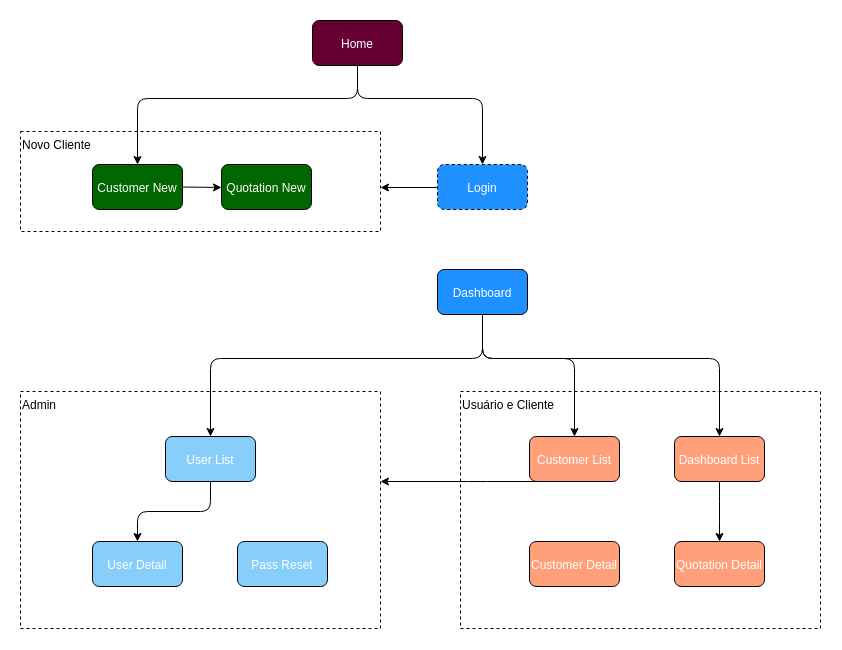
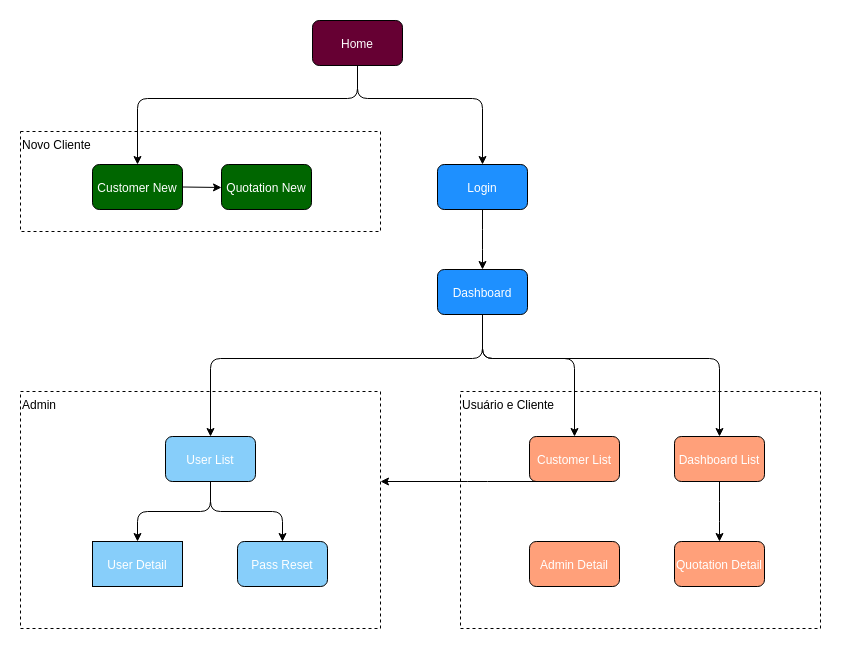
  <mxCell id="0" />
  <mxCell id="1" parent="0" />
  <mxCell id="2" value="Home" style="rounded=1;fillColor=#660033;fontColor=#ffffff;" parent="1" vertex="1"><mxGeometry x="312" y="20" width="90" height="45" as="geometry" /></mxCell>
- <mxCell id="3" value="Login" style="rounded=1;fillColor=#1E90FF;fontColor=#ffffff;flipV=0;flipH=1;dashed=1;" parent="1" vertex="1"><mxGeometry x="437" y="164" width="90" height="45" as="geometry" /></mxCell>
+ <mxCell id="3" value="Login" style="rounded=1;fillColor=#1E90FF;fontColor=#ffffff;flipV=0;flipH=1;" parent="1" vertex="1"><mxGeometry x="437" y="164" width="90" height="45" as="geometry" /></mxCell>
  <mxCell id="4" value="Dashboard" style="rounded=1;fillColor=#1E90FF;fontColor=#ffffff;flipV=0;flipH=1;" parent="1" vertex="1"><mxGeometry x="437" y="269" width="90" height="45" as="geometry" /></mxCell>
  <mxCell id="5" value="Admin" style="group;fillColor=none;strokeColor=black;dashed=1;container=0;align=left;verticalAlign=top;" parent="1" vertex="1"><mxGeometry x="20" y="391" width="360" height="237" as="geometry" /></mxCell>
  <mxCell id="6" value="Usuário e Cliente" style="group;fillColor=none;strokeColor=black;dashed=1;container=0;align=left;verticalAlign=top;" parent="1" vertex="1"><mxGeometry x="460" y="391" width="360" height="237" as="geometry" /></mxCell>
  <mxCell id="7" style="edgeStyle=elbowEdgeStyle;elbow=vertical;endArrow=classic;exitX=0.5;exitY=1;exitDx=0;exitDy=0;entryX=0.5;entryY=0;entryDx=0;entryDy=0;" parent="1" source="2" target="3" edge="1"><mxGeometry relative="1" as="geometry"><mxPoint x="457" y="88" as="sourcePoint" /><Array as="points"><mxPoint x="527" y="98" /></Array></mxGeometry></mxCell>
- <mxCell id="8" style="edgeStyle=elbowEdgeStyle;elbow=vertical;endArrow=classic;" parent="1" source="3" target="20" edge="1"><mxGeometry relative="1" as="geometry" /></mxCell>
+ <mxCell id="8" style="edgeStyle=elbowEdgeStyle;elbow=vertical;endArrow=classic;" parent="1" source="3" target="4" edge="1"><mxGeometry relative="1" as="geometry" /></mxCell>
  <mxCell id="9" style="edgeStyle=elbowEdgeStyle;elbow=vertical;endArrow=classic;exitX=0.5;exitY=1;exitDx=0;exitDy=0;entryX=0.5;entryY=0;entryDx=0;entryDy=0;" parent="1" source="4" target="11" edge="1"><mxGeometry relative="1" as="geometry"><mxPoint x="487" y="348" as="sourcePoint" /><Array as="points"><mxPoint x="437" y="358" /></Array></mxGeometry></mxCell>
  <mxCell id="10" style="edgeStyle=elbowEdgeStyle;elbow=vertical;endArrow=classic;entryX=0.5;entryY=0;entryDx=0;entryDy=0;exitX=0.5;exitY=1;exitDx=0;exitDy=0;" parent="1" source="4" target="14" edge="1"><mxGeometry relative="1" as="geometry"><mxPoint x="577" y="328" as="sourcePoint" /><mxPoint x="592" y="422" as="targetPoint" /><Array as="points"><mxPoint x="557" y="358" /></Array></mxGeometry></mxCell>
  <mxCell id="11" value="User List" style="rounded=1;fillColor=#87CEFA;fontColor=#ffffff;container=0;" parent="1" vertex="1"><mxGeometry x="165" y="436" width="90" height="45" as="geometry" /></mxCell>
- <mxCell id="12" value="User Detail" style="rounded=1;fillColor=#87CEFA;fontColor=#ffffff;container=0;" parent="1" vertex="1"><mxGeometry x="92" y="541" width="90" height="45" as="geometry" /></mxCell>
+ <mxCell id="12" value="User Detail" style="fillColor=#87CEFA;fontColor=#ffffff;container=0;rounded=0;" parent="1" vertex="1"><mxGeometry x="92" y="541" width="90" height="45" as="geometry" /></mxCell>
  <mxCell id="13" value="Pass Reset" style="rounded=1;fillColor=#87CEFA;fontColor=#ffffff;container=0;" parent="1" vertex="1"><mxGeometry x="237" y="541" width="90" height="45" as="geometry" /></mxCell>
  <mxCell id="14" value="Customer List" style="rounded=1;fillColor=#FFA07A;fontColor=#ffffff;flipV=0;flipH=1;" parent="1" vertex="1"><mxGeometry x="529" y="436" width="90" height="45" as="geometry" /></mxCell>
- <mxCell id="15" value="Customer Detail" style="rounded=1;fillColor=#FFA07A;fontColor=#ffffff;flipV=0;flipH=1;" parent="1" vertex="1"><mxGeometry x="529" y="541" width="90" height="45" as="geometry" /></mxCell>
+ <mxCell id="15" value="Admin Detail" style="rounded=1;fillColor=#FFA07A;fontColor=#ffffff;flipV=0;flipH=1;" parent="1" vertex="1"><mxGeometry x="529" y="541" width="90" height="45" as="geometry" /></mxCell>
  <mxCell id="16" value="Dashboard List" style="rounded=1;fillColor=#FFA07A;fontColor=#ffffff;" parent="1" vertex="1"><mxGeometry x="674" y="436" width="90" height="45" as="geometry" /></mxCell>
  <mxCell id="17" value="Quotation Detail" style="rounded=1;fillColor=#FFA07A;fontColor=#ffffff;flipV=1;" parent="1" vertex="1"><mxGeometry x="674" y="541" width="90" height="45" as="geometry" /></mxCell>
  <mxCell id="18" value="Customer New" style="rounded=1;fillColor=#006600;fontColor=#ffffff;" parent="1" vertex="1"><mxGeometry x="92" y="164" width="90" height="45" as="geometry" /></mxCell>
  <mxCell id="19" value="Quotation New" style="rounded=1;fillColor=#006600;fontColor=#ffffff;" parent="1" vertex="1"><mxGeometry x="221" y="164" width="90" height="45" as="geometry" /></mxCell>
  <mxCell id="20" value="Novo Cliente" style="group;fillColor=none;strokeColor=black;dashed=1;container=0;align=left;verticalAlign=top;" parent="1" vertex="1"><mxGeometry x="20" y="131" width="360" height="100" as="geometry" /></mxCell>
  <mxCell id="21" style="edgeStyle=elbowEdgeStyle;elbow=vertical;endArrow=classic;entryX=0.5;entryY=0;entryDx=0;entryDy=0;exitX=0.5;exitY=1;exitDx=0;exitDy=0;" parent="1" source="2" target="18" edge="1"><mxGeometry relative="1" as="geometry"><mxPoint x="447" y="68" as="sourcePoint" /><mxPoint x="617" y="150" as="targetPoint" /><Array as="points"><mxPoint x="287" y="98" /></Array></mxGeometry></mxCell>
  <mxCell id="22" style="edgeStyle=elbowEdgeStyle;elbow=vertical;endArrow=classic;entryX=0;entryY=0.5;entryDx=0;entryDy=0;exitX=1;exitY=0.5;exitDx=0;exitDy=0;" parent="1" source="18" target="19" edge="1"><mxGeometry relative="1" as="geometry"><mxPoint x="452" y="75" as="sourcePoint" /><mxPoint x="145" y="180" as="targetPoint" /><Array as="points" /></mxGeometry></mxCell>
  <mxCell id="23" style="edgeStyle=elbowEdgeStyle;elbow=vertical;endArrow=classic;exitX=0.5;exitY=1;exitDx=0;exitDy=0;" parent="1" source="11" target="12" edge="1"><mxGeometry relative="1" as="geometry"><mxPoint x="533" y="219" as="sourcePoint" /><mxPoint x="533" y="279" as="targetPoint" /></mxGeometry></mxCell>
+ <mxCell id="24" style="edgeStyle=elbowEdgeStyle;elbow=vertical;endArrow=classic;exitX=0.5;exitY=1;exitDx=0;exitDy=0;entryX=0.5;entryY=0;entryDx=0;entryDy=0;" parent="1" source="11" target="13" edge="1"><mxGeometry relative="1" as="geometry"><mxPoint x="273" y="473" as="sourcePoint" /><mxPoint x="273" y="533" as="targetPoint" /></mxGeometry></mxCell>
  <mxCell id="25" style="edgeStyle=elbowEdgeStyle;elbow=vertical;endArrow=classic;exitX=0.5;exitY=1;exitDx=0;exitDy=0;" parent="1" source="14" target="5" edge="1"><mxGeometry relative="1" as="geometry"><mxPoint x="346" y="473" as="sourcePoint" /><mxPoint x="273" y="533" as="targetPoint" /></mxGeometry></mxCell>
  <mxCell id="26" style="edgeStyle=elbowEdgeStyle;elbow=vertical;endArrow=classic;exitX=0.5;exitY=1;exitDx=0;exitDy=0;" parent="1" source="16" target="17" edge="1"><mxGeometry relative="1" as="geometry"><mxPoint x="602" y="473" as="sourcePoint" /><mxPoint x="602" y="533" as="targetPoint" /></mxGeometry></mxCell>
  <mxCell id="27" style="edgeStyle=elbowEdgeStyle;elbow=vertical;endArrow=classic;entryX=0.5;entryY=0;entryDx=0;entryDy=0;exitX=0.5;exitY=1;exitDx=0;exitDy=0;" parent="1" source="4" target="16" edge="1"><mxGeometry relative="1" as="geometry"><mxPoint x="557.5" y="314" as="sourcePoint" /><mxPoint x="626.5" y="418" as="targetPoint" /><Array as="points"><mxPoint x="591.5" y="358" /></Array></mxGeometry></mxCell>
